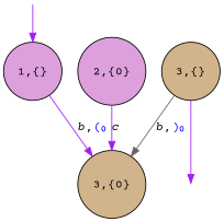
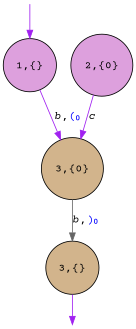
  digraph {
    fontname="Courier Prime"
    rankdir=TB
    node [fontname="Courier Prime" shape=circle style=filled]
    edge [color=purple fontname="Courier Prime"]
    Q0 [fixedsize=true height=0 style=invisible width=0]
    n2 [fillcolor=plum label="1,{}"]
    n3 [fillcolor=tan label="3,{0}"]
    Q1 [fixedsize=true height=0 style=invisible width=0]
    n5 [fillcolor=plum label="2,{0}"]
    n6 [fillcolor=tan label="3,{}"]
    Q0 -> n2
    n2 -> n3 [label=<<i>b</i>,<FONT COLOR="blue">(₀</FONT>>]
-   n6 -> n3 [color=gray40 label=<<i>b</i>,<FONT COLOR="blue">)₀</FONT>>]
+   n3 -> n6 [color=gray40 label=<<i>b</i>,<FONT COLOR="blue">)₀</FONT>>]
    n5 -> n3 [label=<<i>c</i>>]
    n6 -> Q1
  }
